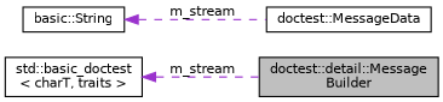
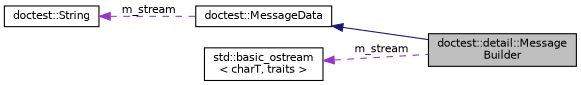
  digraph {
    rankdir=LR
    node [color=black fillcolor=white fontname=Helvetica fontsize=10 shape=record style=filled]
    edge [color=darkorchid3 dir=back fontname=Helvetica fontsize=10 labelfontname=Helvetica labelfontsize=10 style=dashed]
    n1 [fillcolor=grey75 fontcolor=black height=0.2 label="doctest::detail::Message\lBuilder" width=0.4]
    n2 [height=0.2 label="doctest::MessageData" width=0.4]
-   n3 [height=0.2 label="basic::String" width=0.4]
-   n4 [height=0.2 label="std::basic_doctest\l\< charT, traits \>" width=0.4]
+   n3 [height=0.2 label="doctest::String" width=0.4]
+   n4 [height=0.2 label="std::basic_ostream\l\< charT, traits \>" width=0.4]
+   n2 -> n1 [color=midnightblue style=solid]
    n3 -> n2 [label=" m_stream"]
    n4 -> n1 [label=" m_stream"]
  }
